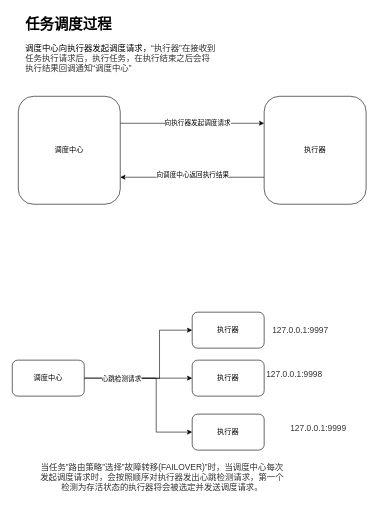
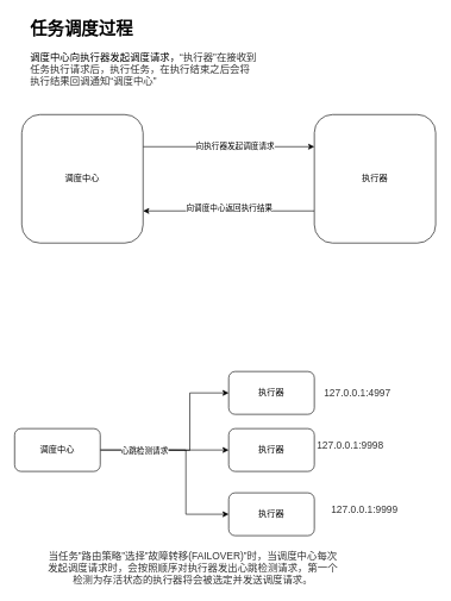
  <mxCell id="0" />
  <mxCell id="1" parent="0" />
  <mxCell id="2" style="edgeStyle=orthogonalEdgeStyle;rounded=0;orthogonalLoop=1;jettySize=auto;html=1;exitX=1;exitY=0.25;exitDx=0;exitDy=0;entryX=0;entryY=0.25;entryDx=0;entryDy=0;" edge="1" parent="1" source="4" target="7"><mxGeometry relative="1" as="geometry" /></mxCell>
  <mxCell id="3" value="向执行器发起调度请求" style="edgeLabel;html=1;align=center;verticalAlign=middle;resizable=0;points=[];" vertex="1" connectable="0" parent="2"><mxGeometry x="0.067" y="2" relative="1" as="geometry"><mxPoint as="offset" /></mxGeometry></mxCell>
  <mxCell id="4" value="调度中心" style="rounded=1;whiteSpace=wrap;html=1;" vertex="1" parent="1"><mxGeometry x="30" y="160" width="170" height="180" as="geometry" /></mxCell>
  <mxCell id="5" style="edgeStyle=orthogonalEdgeStyle;rounded=0;orthogonalLoop=1;jettySize=auto;html=1;exitX=0;exitY=0.75;exitDx=0;exitDy=0;entryX=1;entryY=0.75;entryDx=0;entryDy=0;" edge="1" parent="1" source="7" target="4"><mxGeometry relative="1" as="geometry" /></mxCell>
  <mxCell id="6" value="向调度中心返回执行结果" style="edgeLabel;html=1;align=center;verticalAlign=middle;resizable=0;points=[];" vertex="1" connectable="0" parent="5"><mxGeometry x="0.125" y="4" relative="1" as="geometry"><mxPoint x="15" y="-9" as="offset" /></mxGeometry></mxCell>
  <mxCell id="7" value="执行器" style="rounded=1;whiteSpace=wrap;html=1;" vertex="1" parent="1"><mxGeometry x="440" y="160" width="170" height="180" as="geometry" /></mxCell>
  <mxCell id="8" value="&lt;h1 style=&quot;margin-top: 0px;&quot;&gt;任务调度过程&lt;/h1&gt;&lt;div&gt;&lt;font style=&quot;font-size: 14px;&quot;&gt;调度中心向执行器发起调度请求，&lt;/font&gt;&lt;span style=&quot;background-color: rgb(255, 255, 255); color: rgb(51, 51, 51); font-family: &amp;quot;Microsoft YaHei&amp;quot;, Helvetica, &amp;quot;Meiryo UI&amp;quot;, &amp;quot;Malgun Gothic&amp;quot;, &amp;quot;Segoe UI&amp;quot;, &amp;quot;Trebuchet MS&amp;quot;, Monaco, monospace, Tahoma, STXihei, 华文细黑, STHeiti, &amp;quot;Helvetica Neue&amp;quot;, &amp;quot;Droid Sans&amp;quot;, &amp;quot;wenquanyi micro hei&amp;quot;, FreeSans, Arimo, Arial, SimSun, 宋体, Heiti, 黑体, sans-serif; font-size: 14px;&quot;&gt;“执行器”在接收到任务执行请求后，执行任务，在执行结束之后会将执行结果回调通知“调度中心”&lt;/span&gt;&lt;/div&gt;" style="text;html=1;whiteSpace=wrap;overflow=hidden;rounded=0;" vertex="1" parent="1"><mxGeometry x="40" y="20" width="320" height="120" as="geometry" /></mxCell>
  <mxCell id="9" style="edgeStyle=orthogonalEdgeStyle;rounded=0;orthogonalLoop=1;jettySize=auto;html=1;entryX=0;entryY=0.5;entryDx=0;entryDy=0;" edge="1" parent="1" target="15"><mxGeometry relative="1" as="geometry"><mxPoint x="210" y="630" as="sourcePoint" /></mxGeometry></mxCell>
  <mxCell id="10" style="edgeStyle=orthogonalEdgeStyle;rounded=0;orthogonalLoop=1;jettySize=auto;html=1;entryX=0;entryY=0.5;entryDx=0;entryDy=0;" edge="1" parent="1" source="14" target="16"><mxGeometry relative="1" as="geometry" /></mxCell>
  <mxCell id="11" style="edgeStyle=orthogonalEdgeStyle;rounded=0;orthogonalLoop=1;jettySize=auto;html=1;entryX=0;entryY=0.5;entryDx=0;entryDy=0;" edge="1" parent="1" source="14" target="17"><mxGeometry relative="1" as="geometry"><Array as="points"><mxPoint x="260" y="630" /><mxPoint x="260" y="720" /></Array></mxGeometry></mxCell>
  <mxCell id="12" value="Text" style="edgeLabel;html=1;align=center;verticalAlign=middle;resizable=0;points=[];" vertex="1" connectable="0" parent="11"><mxGeometry x="-0.63" relative="1" as="geometry"><mxPoint as="offset" /></mxGeometry></mxCell>
  <mxCell id="13" value="心跳检测请求" style="edgeLabel;html=1;align=center;verticalAlign=middle;resizable=0;points=[];" vertex="1" connectable="0" parent="11"><mxGeometry x="-0.548" relative="1" as="geometry"><mxPoint as="offset" /></mxGeometry></mxCell>
  <mxCell id="14" value="调度中心" style="rounded=1;whiteSpace=wrap;html=1;" vertex="1" parent="1"><mxGeometry x="20" y="600" width="120" height="60" as="geometry" /></mxCell>
  <mxCell id="15" value="执行器" style="rounded=1;whiteSpace=wrap;html=1;" vertex="1" parent="1"><mxGeometry x="320" y="520" width="120" height="60" as="geometry" /></mxCell>
  <mxCell id="16" value="执行器" style="rounded=1;whiteSpace=wrap;html=1;" vertex="1" parent="1"><mxGeometry x="320" y="600" width="120" height="60" as="geometry" /></mxCell>
  <mxCell id="17" value="执行器" style="rounded=1;whiteSpace=wrap;html=1;" vertex="1" parent="1"><mxGeometry x="320" y="690" width="120" height="60" as="geometry" /></mxCell>
  <mxCell id="18" value="&lt;span style=&quot;color: rgb(51, 51, 51); font-family: &amp;quot;Microsoft YaHei&amp;quot;, Helvetica, &amp;quot;Meiryo UI&amp;quot;, &amp;quot;Malgun Gothic&amp;quot;, &amp;quot;Segoe UI&amp;quot;, &amp;quot;Trebuchet MS&amp;quot;, Monaco, monospace, Tahoma, STXihei, 华文细黑, STHeiti, &amp;quot;Helvetica Neue&amp;quot;, &amp;quot;Droid Sans&amp;quot;, &amp;quot;wenquanyi micro hei&amp;quot;, FreeSans, Arimo, Arial, SimSun, 宋体, Heiti, 黑体, sans-serif; font-size: 14px; text-align: left; background-color: rgb(255, 255, 255);&quot;&gt;当任务”路由策略”选择”故障转移(FAILOVER)”时，当调度中心每次发起调度请求时，会按照顺序对执行器发出心跳检测请求，第一个检测为存活状态的执行器将会被选定并发送调度请求。&lt;/span&gt;" style="text;html=1;align=center;verticalAlign=middle;whiteSpace=wrap;rounded=0;" vertex="1" parent="1"><mxGeometry x="60" y="770" width="420" height="50" as="geometry" /></mxCell>
- <mxCell id="19" value="&lt;span style=&quot;color: rgb(51, 51, 51); font-family: &amp;quot;Microsoft YaHei&amp;quot;, Helvetica, &amp;quot;Meiryo UI&amp;quot;, &amp;quot;Malgun Gothic&amp;quot;, &amp;quot;Segoe UI&amp;quot;, &amp;quot;Trebuchet MS&amp;quot;, Monaco, monospace, Tahoma, STXihei, 华文细黑, STHeiti, &amp;quot;Helvetica Neue&amp;quot;, &amp;quot;Droid Sans&amp;quot;, &amp;quot;wenquanyi micro hei&amp;quot;, FreeSans, Arimo, Arial, SimSun, 宋体, Heiti, 黑体, sans-serif; font-size: 14px; text-align: left; text-wrap: wrap; background-color: rgb(255, 255, 255);&quot;&gt;127.0.0.1:9997&lt;/span&gt;" style="text;html=1;align=center;verticalAlign=middle;resizable=0;points=[];autosize=1;strokeColor=none;fillColor=none;" vertex="1" parent="1"><mxGeometry x="440" y="535" width="120" height="30" as="geometry" /></mxCell>
+ <mxCell id="19" value="&lt;span style=&quot;color: rgb(51, 51, 51); font-family: &amp;quot;Microsoft YaHei&amp;quot;, Helvetica, &amp;quot;Meiryo UI&amp;quot;, &amp;quot;Malgun Gothic&amp;quot;, &amp;quot;Segoe UI&amp;quot;, &amp;quot;Trebuchet MS&amp;quot;, Monaco, monospace, Tahoma, STXihei, 华文细黑, STHeiti, &amp;quot;Helvetica Neue&amp;quot;, &amp;quot;Droid Sans&amp;quot;, &amp;quot;wenquanyi micro hei&amp;quot;, FreeSans, Arimo, Arial, SimSun, 宋体, Heiti, 黑体, sans-serif; font-size: 14px; text-align: left; text-wrap: wrap; background-color: rgb(255, 255, 255);&quot;&gt;127.0.0.1:4997&lt;/span&gt;" style="text;html=1;align=center;verticalAlign=middle;resizable=0;points=[];autosize=1;strokeColor=none;fillColor=none;" vertex="1" parent="1"><mxGeometry x="440" y="535" width="120" height="30" as="geometry" /></mxCell>
  <mxCell id="20" value="&lt;span style=&quot;color: rgb(51, 51, 51); font-family: &amp;quot;Microsoft YaHei&amp;quot;, Helvetica, &amp;quot;Meiryo UI&amp;quot;, &amp;quot;Malgun Gothic&amp;quot;, &amp;quot;Segoe UI&amp;quot;, &amp;quot;Trebuchet MS&amp;quot;, Monaco, monospace, Tahoma, STXihei, 华文细黑, STHeiti, &amp;quot;Helvetica Neue&amp;quot;, &amp;quot;Droid Sans&amp;quot;, &amp;quot;wenquanyi micro hei&amp;quot;, FreeSans, Arimo, Arial, SimSun, 宋体, Heiti, 黑体, sans-serif; font-size: 14px; text-align: left; text-wrap: wrap; background-color: rgb(255, 255, 255);&quot;&gt;127.0.0.1:9998&lt;/span&gt;" style="text;html=1;align=center;verticalAlign=middle;resizable=0;points=[];autosize=1;strokeColor=none;fillColor=none;" vertex="1" parent="1"><mxGeometry x="430" y="608" width="120" height="30" as="geometry" /></mxCell>
- <mxCell id="21" value="&lt;span style=&quot;color: rgb(51, 51, 51); font-family: &amp;quot;Microsoft YaHei&amp;quot;, Helvetica, &amp;quot;Meiryo UI&amp;quot;, &amp;quot;Malgun Gothic&amp;quot;, &amp;quot;Segoe UI&amp;quot;, &amp;quot;Trebuchet MS&amp;quot;, Monaco, monospace, Tahoma, STXihei, 华文细黑, STHeiti, &amp;quot;Helvetica Neue&amp;quot;, &amp;quot;Droid Sans&amp;quot;, &amp;quot;wenquanyi micro hei&amp;quot;, FreeSans, Arimo, Arial, SimSun, 宋体, Heiti, 黑体, sans-serif; font-size: 14px; text-align: left; text-wrap: wrap; background-color: rgb(255, 255, 255);&quot;&gt;127.0.0.1:9999&lt;/span&gt;" style="text;html=1;align=center;verticalAlign=middle;resizable=0;points=[];autosize=1;strokeColor=none;fillColor=none;" vertex="1" parent="1"><mxGeometry x="470" y="698" width="120" height="30" as="geometry" /></mxCell>
+ <mxCell id="21" value="&lt;span style=&quot;color: rgb(51, 51, 51); font-family: &amp;quot;Microsoft YaHei&amp;quot;, Helvetica, &amp;quot;Meiryo UI&amp;quot;, &amp;quot;Malgun Gothic&amp;quot;, &amp;quot;Segoe UI&amp;quot;, &amp;quot;Trebuchet MS&amp;quot;, Monaco, monospace, Tahoma, STXihei, 华文细黑, STHeiti, &amp;quot;Helvetica Neue&amp;quot;, &amp;quot;Droid Sans&amp;quot;, &amp;quot;wenquanyi micro hei&amp;quot;, FreeSans, Arimo, Arial, SimSun, 宋体, Heiti, 黑体, sans-serif; font-size: 14px; text-align: left; text-wrap: wrap; background-color: rgb(255, 255, 255);&quot;&gt;127.0.0.1:9999&lt;/span&gt;" style="text;html=1;align=center;verticalAlign=middle;resizable=0;points=[];autosize=1;strokeColor=none;fillColor=none;" vertex="1" parent="1"><mxGeometry x="450" y="698" width="120" height="30" as="geometry" /></mxCell>
